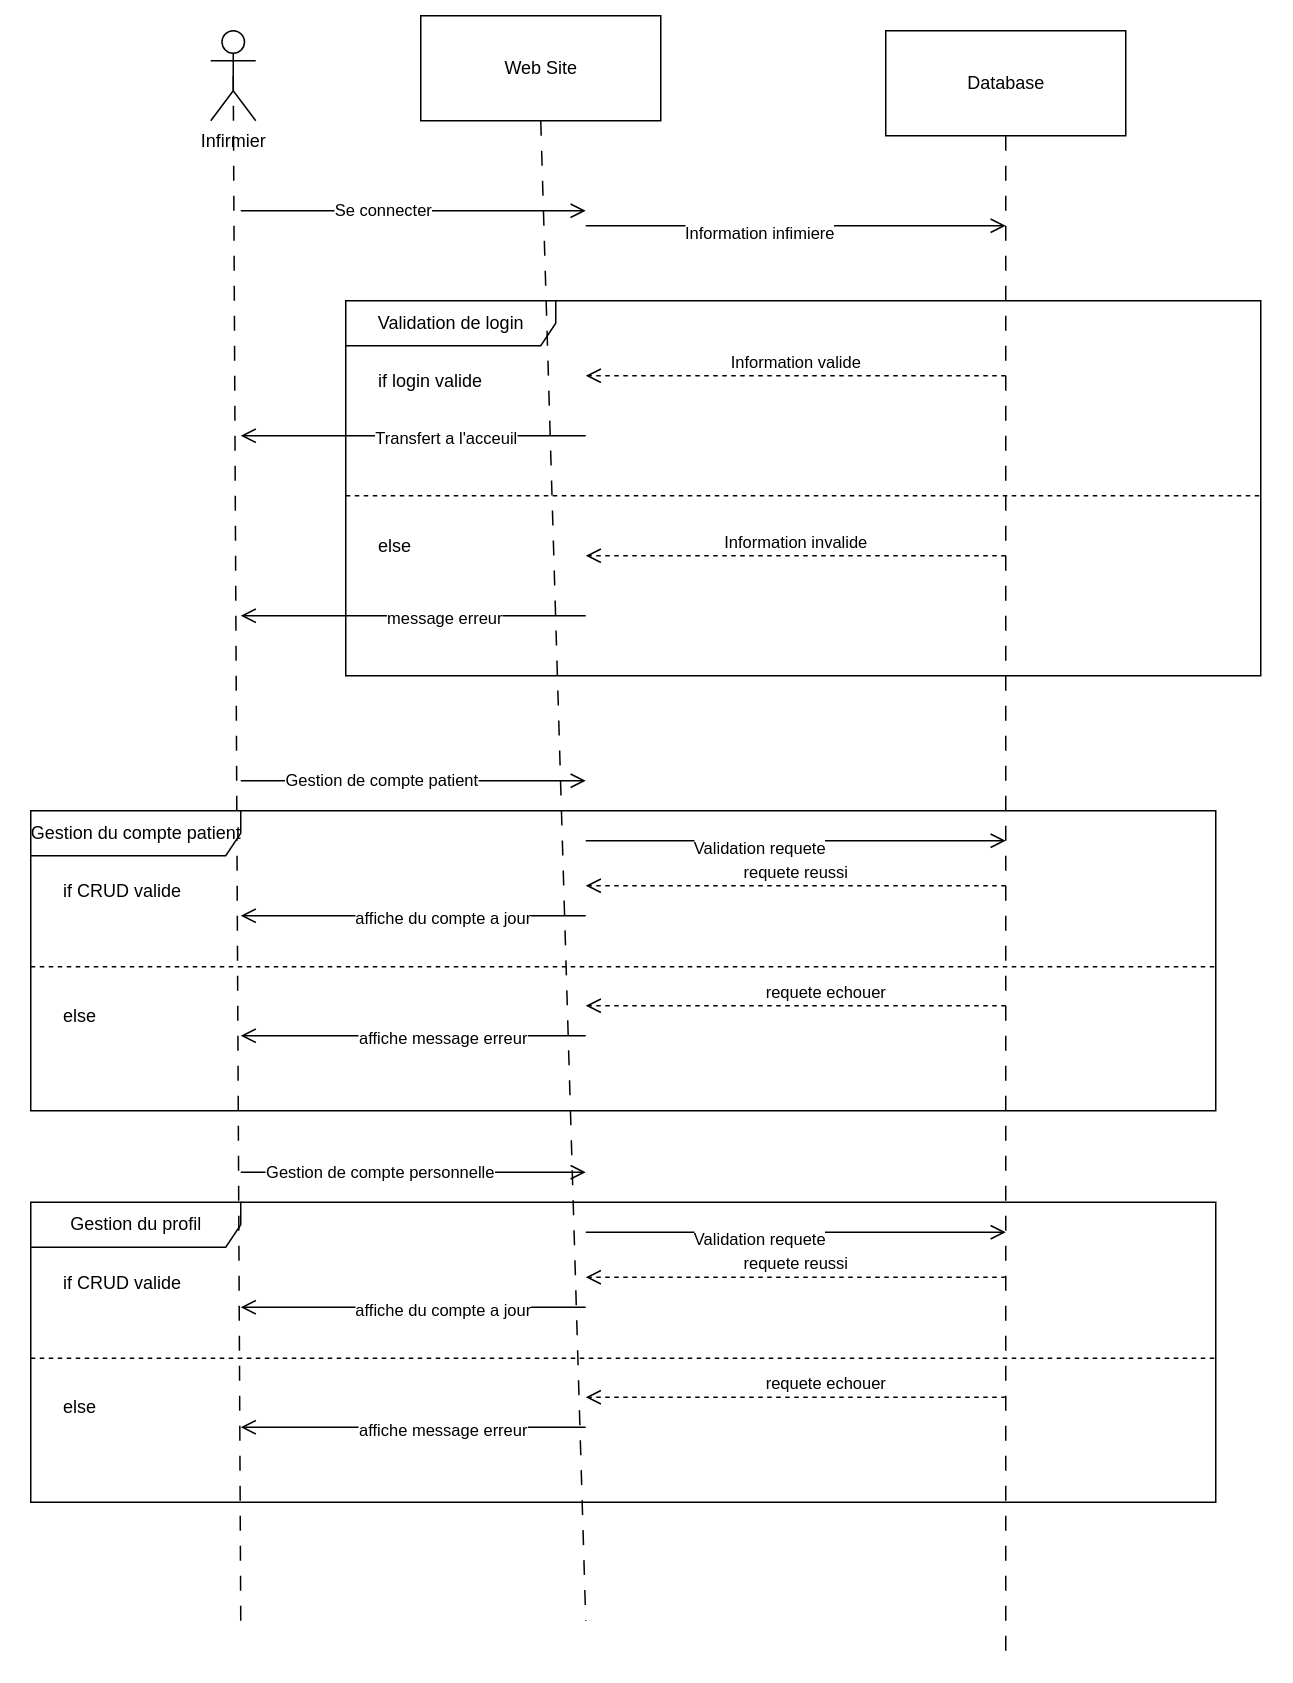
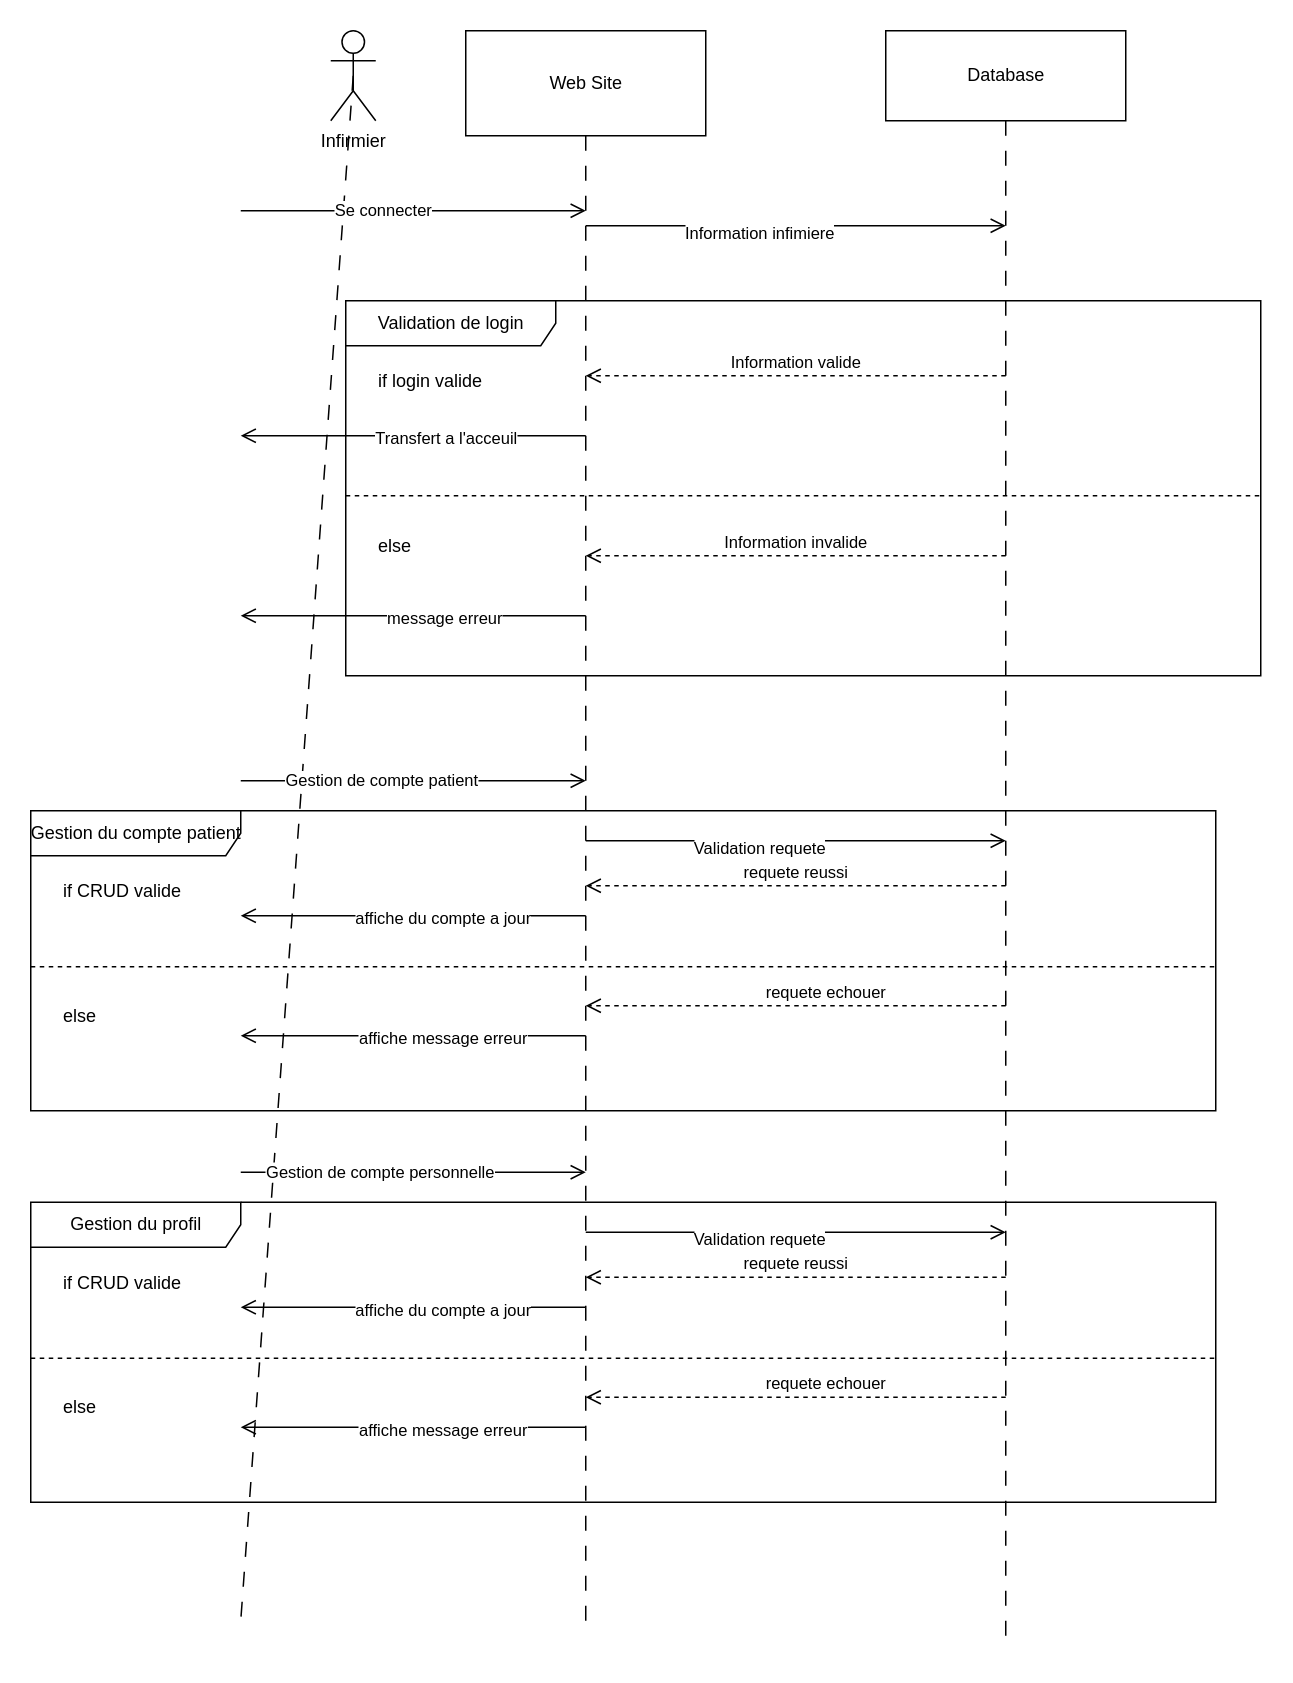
  <mxCell id="0" />
  <mxCell id="1" parent="0" />
  <mxCell id="2" value="Gestion du profil" style="shape=umlFrame;tabWidth=110;tabHeight=30;tabPosition=left;html=1;boundedLbl=1;labelInHeader=1;width=140;height=30;" parent="1" vertex="1"><mxGeometry x="20" y="801" width="790" height="200" as="geometry" /></mxCell>
  <mxCell id="3" value="if CRUD valide" style="text" parent="2" vertex="1"><mxGeometry width="100" height="20" relative="1" as="geometry"><mxPoint x="20" y="40" as="offset" /></mxGeometry></mxCell>
  <mxCell id="4" value="else " style="line;strokeWidth=1;dashed=1;labelPosition=center;verticalLabelPosition=bottom;align=left;verticalAlign=top;spacingLeft=20;spacingTop=15;" parent="2" vertex="1"><mxGeometry y="100" width="790.0" height="8" as="geometry" /></mxCell>
  <mxCell id="5" value="" style="endArrow=open;startArrow=none;endFill=0;startFill=0;endSize=8;html=1;verticalAlign=bottom;labelBackgroundColor=none;strokeWidth=1;rounded=0;" parent="2" edge="1"><mxGeometry width="160" relative="1" as="geometry"><mxPoint x="370.0" y="20" as="sourcePoint" /><mxPoint x="650" y="20" as="targetPoint" /></mxGeometry></mxCell>
  <mxCell id="6" value="Validation requete" style="edgeLabel;html=1;align=center;verticalAlign=middle;resizable=0;points=[];" parent="5" vertex="1" connectable="0"><mxGeometry x="-0.179" y="-4" relative="1" as="geometry"><mxPoint as="offset" /></mxGeometry></mxCell>
  <mxCell id="7" value="" style="endArrow=open;startArrow=none;endFill=0;startFill=0;endSize=8;html=1;verticalAlign=bottom;labelBackgroundColor=none;strokeWidth=1;rounded=0;" parent="2" edge="1"><mxGeometry width="160" relative="1" as="geometry"><mxPoint x="370.0" y="70" as="sourcePoint" /><mxPoint x="140.0" y="70" as="targetPoint" /></mxGeometry></mxCell>
  <mxCell id="8" value="affiche du compte a jour" style="edgeLabel;html=1;align=center;verticalAlign=middle;resizable=0;points=[];" parent="7" vertex="1" connectable="0"><mxGeometry x="-0.183" y="1" relative="1" as="geometry"><mxPoint x="-2" as="offset" /></mxGeometry></mxCell>
  <mxCell id="9" value="requete echouer" style="endArrow=open;startArrow=none;endFill=0;startFill=0;endSize=8;html=1;verticalAlign=bottom;dashed=1;labelBackgroundColor=none;rounded=0;" parent="2" edge="1"><mxGeometry x="-0.143" width="160" relative="1" as="geometry"><mxPoint x="650" y="130" as="sourcePoint" /><mxPoint x="370.0" y="130" as="targetPoint" /><mxPoint as="offset" /></mxGeometry></mxCell>
  <mxCell id="10" value="" style="endArrow=open;startArrow=none;endFill=0;startFill=0;endSize=8;html=1;verticalAlign=bottom;labelBackgroundColor=none;strokeWidth=1;rounded=0;" parent="2" edge="1"><mxGeometry width="160" relative="1" as="geometry"><mxPoint x="370.0" y="150" as="sourcePoint" /><mxPoint x="140.0" y="150" as="targetPoint" /></mxGeometry></mxCell>
  <mxCell id="11" value="affiche message erreur" style="edgeLabel;html=1;align=center;verticalAlign=middle;resizable=0;points=[];" parent="10" vertex="1" connectable="0"><mxGeometry x="-0.183" y="1" relative="1" as="geometry"><mxPoint x="-2" as="offset" /></mxGeometry></mxCell>
  <mxCell id="12" value="Validation de login" style="shape=umlFrame;tabWidth=110;tabHeight=30;tabPosition=left;html=1;boundedLbl=1;labelInHeader=1;width=140;height=30;" parent="1" vertex="1"><mxGeometry x="230" y="200" width="610" height="250" as="geometry" /></mxCell>
  <mxCell id="13" value="if login valide" style="text" parent="12" vertex="1"><mxGeometry width="100" height="20" relative="1" as="geometry"><mxPoint x="20" y="40" as="offset" /></mxGeometry></mxCell>
  <mxCell id="14" value="else " style="line;strokeWidth=1;dashed=1;labelPosition=center;verticalLabelPosition=bottom;align=left;verticalAlign=top;spacingLeft=20;spacingTop=15;" parent="12" vertex="1"><mxGeometry y="125" width="610.0" height="10" as="geometry" /></mxCell>
  <mxCell id="15" value="" style="endArrow=open;startArrow=none;endFill=0;startFill=0;endSize=8;html=1;verticalAlign=bottom;labelBackgroundColor=none;strokeWidth=1;rounded=0;" parent="12" edge="1"><mxGeometry width="160" relative="1" as="geometry"><mxPoint x="160" y="90" as="sourcePoint" /><mxPoint x="-70" y="90" as="targetPoint" /></mxGeometry></mxCell>
  <mxCell id="16" value="Transfert a l'acceuil" style="edgeLabel;html=1;align=center;verticalAlign=middle;resizable=0;points=[];" parent="15" vertex="1" connectable="0"><mxGeometry x="-0.183" y="1" relative="1" as="geometry"><mxPoint as="offset" /></mxGeometry></mxCell>
- <mxCell id="17" value="Infirmier" style="shape=umlActor;verticalLabelPosition=bottom;verticalAlign=top;html=1;" parent="1" vertex="1"><mxGeometry x="140" y="20" width="30" height="60" as="geometry" /></mxCell>
- <mxCell id="18" value="Database" style="text;html=1;align=center;verticalAlign=middle;dashed=0;fillColor=#ffffff;strokeColor=#000000;" parent="1" vertex="1"><mxGeometry x="590" y="20" width="160" height="70" as="geometry" /></mxCell>
- <mxCell id="19" value="Web Site" style="text;html=1;align=center;verticalAlign=middle;dashed=0;fillColor=#ffffff;strokeColor=#000000;" parent="1" vertex="1"><mxGeometry x="280" y="10" width="160" height="70" as="geometry" /></mxCell>
+ <mxCell id="17" value="Infirmier" style="shape=umlActor;verticalLabelPosition=bottom;verticalAlign=top;html=1;" parent="1" vertex="1"><mxGeometry x="220" y="20" width="30" height="60" as="geometry" /></mxCell>
+ <mxCell id="18" value="Database" style="text;html=1;align=center;verticalAlign=middle;dashed=0;fillColor=#ffffff;strokeColor=#000000;" parent="1" vertex="1"><mxGeometry x="590" y="20" width="160" height="60" as="geometry" /></mxCell>
+ <mxCell id="19" value="Web Site" style="text;html=1;align=center;verticalAlign=middle;dashed=0;fillColor=#ffffff;strokeColor=#000000;" parent="1" vertex="1"><mxGeometry x="310" y="20" width="160" height="70" as="geometry" /></mxCell>
  <mxCell id="20" value="" style="endArrow=none;startArrow=none;endFill=0;startFill=0;endSize=8;html=1;verticalAlign=bottom;dashed=1;labelBackgroundColor=none;dashPattern=10 10;rounded=0;exitX=0.5;exitY=0.5;exitDx=0;exitDy=0;exitPerimeter=0;" parent="1" source="17" edge="1"><mxGeometry width="160" relative="1" as="geometry"><mxPoint x="510" y="410" as="sourcePoint" /><mxPoint x="160" y="1080" as="targetPoint" /></mxGeometry></mxCell>
  <mxCell id="21" value="" style="endArrow=none;startArrow=none;endFill=0;startFill=0;endSize=8;html=1;verticalAlign=bottom;dashed=1;labelBackgroundColor=none;dashPattern=10 10;rounded=0;exitX=0.5;exitY=1;exitDx=0;exitDy=0;" parent="1" source="19" edge="1"><mxGeometry width="160" relative="1" as="geometry"><mxPoint x="165" y="60" as="sourcePoint" /><mxPoint x="390" y="1080" as="targetPoint" /></mxGeometry></mxCell>
  <mxCell id="22" value="" style="endArrow=none;startArrow=none;endFill=0;startFill=0;endSize=8;html=1;verticalAlign=bottom;dashed=1;labelBackgroundColor=none;dashPattern=10 10;rounded=0;exitX=0.5;exitY=1;exitDx=0;exitDy=0;" parent="1" source="18" edge="1"><mxGeometry width="160" relative="1" as="geometry"><mxPoint x="175" y="70" as="sourcePoint" /><mxPoint x="670" y="1100" as="targetPoint" /></mxGeometry></mxCell>
  <mxCell id="23" value="" style="endArrow=open;startArrow=none;endFill=0;startFill=0;endSize=8;html=1;verticalAlign=bottom;labelBackgroundColor=none;strokeWidth=1;rounded=0;" parent="1" edge="1"><mxGeometry width="160" relative="1" as="geometry"><mxPoint x="160" y="140" as="sourcePoint" /><mxPoint x="390" y="140" as="targetPoint" /></mxGeometry></mxCell>
  <mxCell id="24" value="Se connecter" style="edgeLabel;html=1;align=center;verticalAlign=middle;resizable=0;points=[];" parent="23" vertex="1" connectable="0"><mxGeometry x="-0.183" y="1" relative="1" as="geometry"><mxPoint as="offset" /></mxGeometry></mxCell>
  <mxCell id="25" value="" style="endArrow=open;startArrow=none;endFill=0;startFill=0;endSize=8;html=1;verticalAlign=bottom;labelBackgroundColor=none;strokeWidth=1;rounded=0;" parent="1" edge="1"><mxGeometry width="160" relative="1" as="geometry"><mxPoint x="390" y="150" as="sourcePoint" /><mxPoint x="670" y="150" as="targetPoint" /></mxGeometry></mxCell>
  <mxCell id="26" value="Information infimiere" style="edgeLabel;html=1;align=center;verticalAlign=middle;resizable=0;points=[];" parent="25" vertex="1" connectable="0"><mxGeometry x="-0.179" y="-4" relative="1" as="geometry"><mxPoint as="offset" /></mxGeometry></mxCell>
  <mxCell id="27" value="Information valide" style="endArrow=open;startArrow=none;endFill=0;startFill=0;endSize=8;html=1;verticalAlign=bottom;dashed=1;labelBackgroundColor=none;rounded=0;" parent="1" edge="1"><mxGeometry width="160" relative="1" as="geometry"><mxPoint x="670" y="250" as="sourcePoint" /><mxPoint x="390" y="250" as="targetPoint" /></mxGeometry></mxCell>
  <mxCell id="28" value="Information invalide" style="endArrow=open;startArrow=none;endFill=0;startFill=0;endSize=8;html=1;verticalAlign=bottom;dashed=1;labelBackgroundColor=none;rounded=0;" parent="1" edge="1"><mxGeometry width="160" relative="1" as="geometry"><mxPoint x="670" y="370" as="sourcePoint" /><mxPoint x="390" y="370" as="targetPoint" /></mxGeometry></mxCell>
  <mxCell id="29" value="" style="endArrow=open;startArrow=none;endFill=0;startFill=0;endSize=8;html=1;verticalAlign=bottom;labelBackgroundColor=none;strokeWidth=1;rounded=0;" parent="1" edge="1"><mxGeometry width="160" relative="1" as="geometry"><mxPoint x="390" y="410" as="sourcePoint" /><mxPoint x="160" y="410" as="targetPoint" /></mxGeometry></mxCell>
  <mxCell id="30" value="message erreur" style="edgeLabel;html=1;align=center;verticalAlign=middle;resizable=0;points=[];" parent="29" vertex="1" connectable="0"><mxGeometry x="-0.183" y="1" relative="1" as="geometry"><mxPoint x="-1" as="offset" /></mxGeometry></mxCell>
  <mxCell id="31" value="" style="endArrow=open;startArrow=none;endFill=0;startFill=0;endSize=8;html=1;verticalAlign=bottom;labelBackgroundColor=none;strokeWidth=1;rounded=0;" parent="1" edge="1"><mxGeometry width="160" relative="1" as="geometry"><mxPoint x="160" y="781" as="sourcePoint" /><mxPoint x="390" y="781" as="targetPoint" /></mxGeometry></mxCell>
  <mxCell id="32" value="Gestion de compte personnelle" style="edgeLabel;html=1;align=center;verticalAlign=middle;resizable=0;points=[];" parent="31" vertex="1" connectable="0"><mxGeometry x="-0.183" y="1" relative="1" as="geometry"><mxPoint x="-2" as="offset" /></mxGeometry></mxCell>
  <mxCell id="33" value="requete reussi" style="endArrow=open;startArrow=none;endFill=0;startFill=0;endSize=8;html=1;verticalAlign=bottom;dashed=1;labelBackgroundColor=none;rounded=0;" parent="1" edge="1"><mxGeometry width="160" relative="1" as="geometry"><mxPoint x="670" y="851" as="sourcePoint" /><mxPoint x="390" y="851" as="targetPoint" /><mxPoint as="offset" /></mxGeometry></mxCell>
  <mxCell id="34" value="Gestion du compte patient" style="shape=umlFrame;tabWidth=110;tabHeight=30;tabPosition=left;html=1;boundedLbl=1;labelInHeader=1;width=140;height=30;" parent="1" vertex="1"><mxGeometry x="20" y="540" width="790" height="200" as="geometry" /></mxCell>
  <mxCell id="35" value="if CRUD valide" style="text" parent="34" vertex="1"><mxGeometry width="100" height="20" relative="1" as="geometry"><mxPoint x="20" y="40" as="offset" /></mxGeometry></mxCell>
  <mxCell id="36" value="else " style="line;strokeWidth=1;dashed=1;labelPosition=center;verticalLabelPosition=bottom;align=left;verticalAlign=top;spacingLeft=20;spacingTop=15;" parent="34" vertex="1"><mxGeometry y="100" width="790.0" height="8" as="geometry" /></mxCell>
  <mxCell id="37" value="" style="endArrow=open;startArrow=none;endFill=0;startFill=0;endSize=8;html=1;verticalAlign=bottom;labelBackgroundColor=none;strokeWidth=1;rounded=0;" parent="34" edge="1"><mxGeometry width="160" relative="1" as="geometry"><mxPoint x="370.0" y="20" as="sourcePoint" /><mxPoint x="650" y="20" as="targetPoint" /></mxGeometry></mxCell>
  <mxCell id="38" value="Validation requete" style="edgeLabel;html=1;align=center;verticalAlign=middle;resizable=0;points=[];" parent="37" vertex="1" connectable="0"><mxGeometry x="-0.179" y="-4" relative="1" as="geometry"><mxPoint as="offset" /></mxGeometry></mxCell>
  <mxCell id="39" value="" style="endArrow=open;startArrow=none;endFill=0;startFill=0;endSize=8;html=1;verticalAlign=bottom;labelBackgroundColor=none;strokeWidth=1;rounded=0;" parent="34" edge="1"><mxGeometry width="160" relative="1" as="geometry"><mxPoint x="370.0" y="70" as="sourcePoint" /><mxPoint x="140.0" y="70" as="targetPoint" /></mxGeometry></mxCell>
  <mxCell id="40" value="affiche du compte a jour" style="edgeLabel;html=1;align=center;verticalAlign=middle;resizable=0;points=[];" parent="39" vertex="1" connectable="0"><mxGeometry x="-0.183" y="1" relative="1" as="geometry"><mxPoint x="-2" as="offset" /></mxGeometry></mxCell>
  <mxCell id="41" value="requete echouer" style="endArrow=open;startArrow=none;endFill=0;startFill=0;endSize=8;html=1;verticalAlign=bottom;dashed=1;labelBackgroundColor=none;rounded=0;" parent="34" edge="1"><mxGeometry x="-0.143" width="160" relative="1" as="geometry"><mxPoint x="650" y="130" as="sourcePoint" /><mxPoint x="370.0" y="130" as="targetPoint" /><mxPoint as="offset" /></mxGeometry></mxCell>
  <mxCell id="42" value="" style="endArrow=open;startArrow=none;endFill=0;startFill=0;endSize=8;html=1;verticalAlign=bottom;labelBackgroundColor=none;strokeWidth=1;rounded=0;" parent="34" edge="1"><mxGeometry width="160" relative="1" as="geometry"><mxPoint x="370.0" y="150" as="sourcePoint" /><mxPoint x="140.0" y="150" as="targetPoint" /></mxGeometry></mxCell>
  <mxCell id="43" value="affiche message erreur" style="edgeLabel;html=1;align=center;verticalAlign=middle;resizable=0;points=[];" parent="42" vertex="1" connectable="0"><mxGeometry x="-0.183" y="1" relative="1" as="geometry"><mxPoint x="-2" as="offset" /></mxGeometry></mxCell>
  <mxCell id="44" value="" style="endArrow=open;startArrow=none;endFill=0;startFill=0;endSize=8;html=1;verticalAlign=bottom;labelBackgroundColor=none;strokeWidth=1;rounded=0;" parent="1" edge="1"><mxGeometry width="160" relative="1" as="geometry"><mxPoint x="160" y="520" as="sourcePoint" /><mxPoint x="390" y="520" as="targetPoint" /></mxGeometry></mxCell>
  <mxCell id="45" value="Gestion de compte patient" style="edgeLabel;html=1;align=center;verticalAlign=middle;resizable=0;points=[];" parent="44" vertex="1" connectable="0"><mxGeometry x="-0.183" y="1" relative="1" as="geometry"><mxPoint x="-1" as="offset" /></mxGeometry></mxCell>
  <mxCell id="46" value="requete reussi" style="endArrow=open;startArrow=none;endFill=0;startFill=0;endSize=8;html=1;verticalAlign=bottom;dashed=1;labelBackgroundColor=none;rounded=0;" parent="1" edge="1"><mxGeometry width="160" relative="1" as="geometry"><mxPoint x="670" y="590" as="sourcePoint" /><mxPoint x="390" y="590" as="targetPoint" /><mxPoint as="offset" /></mxGeometry></mxCell>
